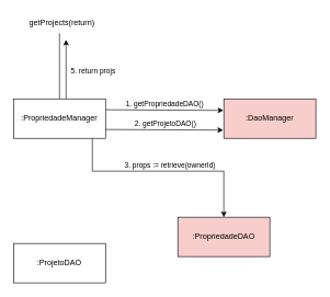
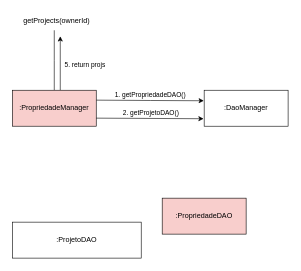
  <mxCell id="0" />
  <mxCell id="1" parent="0" />
  <mxCell id="2" style="edgeStyle=orthogonalEdgeStyle;rounded=0;orthogonalLoop=1;jettySize=auto;html=1;exitX=0.5;exitY=0;exitDx=0;exitDy=0;endArrow=none;endFill=0;" parent="1" source="9" edge="1"><mxGeometry relative="1" as="geometry"><mxPoint x="90" y="50" as="targetPoint" /></mxGeometry></mxCell>
  <mxCell id="3" style="edgeStyle=orthogonalEdgeStyle;rounded=0;orthogonalLoop=1;jettySize=auto;html=1;entryX=-0.004;entryY=0.183;entryDx=0;entryDy=0;entryPerimeter=0;" edge="1" parent="1"><mxGeometry relative="1" as="geometry"><mxPoint x="160" y="166.55" as="sourcePoint" /><mxPoint x="339.44" y="167.53" as="targetPoint" /></mxGeometry></mxCell>
  <mxCell id="4" value="1. getPropriedadeDAO()" style="edgeLabel;html=1;align=center;verticalAlign=middle;resizable=0;points=[];" vertex="1" connectable="0" parent="3"><mxGeometry x="-0.131" y="1" relative="1" as="geometry"><mxPoint x="11" y="-9" as="offset" /></mxGeometry></mxCell>
- <mxCell id="5" style="edgeStyle=orthogonalEdgeStyle;rounded=0;orthogonalLoop=1;jettySize=auto;html=1;" edge="1" parent="1" source="9" target="14"><mxGeometry relative="1" as="geometry"><Array as="points"><mxPoint x="140" y="260" /><mxPoint x="340" y="260" /></Array></mxGeometry></mxCell>
- <mxCell id="6" value="3. props := retrieve(ownerId)" style="edgeLabel;html=1;align=center;verticalAlign=middle;resizable=0;points=[];" vertex="1" connectable="0" parent="5"><mxGeometry x="0.046" y="1" relative="1" as="geometry"><mxPoint y="-9" as="offset" /></mxGeometry></mxCell>
  <mxCell id="7" style="edgeStyle=orthogonalEdgeStyle;rounded=0;orthogonalLoop=1;jettySize=auto;html=1;" edge="1" parent="1"><mxGeometry relative="1" as="geometry"><mxPoint x="100" y="60" as="targetPoint" /><mxPoint x="100" y="150" as="sourcePoint" /></mxGeometry></mxCell>
  <mxCell id="8" value="5. return projs" style="edgeLabel;html=1;align=center;verticalAlign=middle;resizable=0;points=[];" vertex="1" connectable="0" parent="7"><mxGeometry x="-0.043" relative="1" as="geometry"><mxPoint x="40" as="offset" /></mxGeometry></mxCell>
- <mxCell id="9" value=":PropriedadeManager" style="rounded=0;whiteSpace=wrap;html=1;" parent="1" vertex="1"><mxGeometry x="20" y="150" width="140" height="60" as="geometry" /></mxCell>
- <mxCell id="10" value="getProjects(return)" style="text;html=1;strokeColor=none;fillColor=none;align=center;verticalAlign=middle;whiteSpace=wrap;rounded=0;" parent="1" vertex="1"><mxGeometry x="24" y="20" width="140" height="30" as="geometry" /></mxCell>
- <mxCell id="11" value=":DaoManager" style="rounded=0;whiteSpace=wrap;html=1;fillColor=#f8cecc;" vertex="1" parent="1"><mxGeometry x="340" y="150" width="140" height="60" as="geometry" /></mxCell>
+ <mxCell id="9" value=":PropriedadeManager" style="rounded=0;whiteSpace=wrap;html=1;fillColor=#f8cecc;" parent="1" vertex="1"><mxGeometry x="20" y="150" width="140" height="60" as="geometry" /></mxCell>
+ <mxCell id="10" value="getProjects(ownerId)" style="text;html=1;strokeColor=none;fillColor=none;align=center;verticalAlign=middle;whiteSpace=wrap;rounded=0;" parent="1" vertex="1"><mxGeometry x="24" y="20" width="140" height="30" as="geometry" /></mxCell>
+ <mxCell id="11" value=":DaoManager" style="rounded=0;whiteSpace=wrap;html=1;" vertex="1" parent="1"><mxGeometry x="340" y="150" width="140" height="60" as="geometry" /></mxCell>
  <mxCell id="12" style="edgeStyle=orthogonalEdgeStyle;rounded=0;orthogonalLoop=1;jettySize=auto;html=1;entryX=-0.004;entryY=0.183;entryDx=0;entryDy=0;entryPerimeter=0;" edge="1" parent="1"><mxGeometry relative="1" as="geometry"><mxPoint x="160" y="196.55" as="sourcePoint" /><mxPoint x="339" y="197.55" as="targetPoint" /><Array as="points"><mxPoint x="160" y="197.55" /></Array></mxGeometry></mxCell>
  <mxCell id="13" value="2. getProjetoDAO()" style="edgeLabel;html=1;align=center;verticalAlign=middle;resizable=0;points=[];" vertex="1" connectable="0" parent="12"><mxGeometry x="-0.131" y="1" relative="1" as="geometry"><mxPoint x="12" y="-9" as="offset" /></mxGeometry></mxCell>
  <mxCell id="14" value=":PropriedadeDAO" style="rounded=0;whiteSpace=wrap;html=1;fillColor=#f8cecc;" vertex="1" parent="1"><mxGeometry x="270" y="330" width="140" height="60" as="geometry" /></mxCell>
- <mxCell id="15" value=":ProjetoDAO" style="rounded=0;whiteSpace=wrap;html=1;" vertex="1" parent="1"><mxGeometry x="20" y="370" width="140" height="60" as="geometry" /></mxCell>
+ <mxCell id="15" value=":ProjetoDAO" style="rounded=0;whiteSpace=wrap;html=1;" vertex="1" parent="1"><mxGeometry x="20" y="370" width="215" height="60" as="geometry" /></mxCell>
